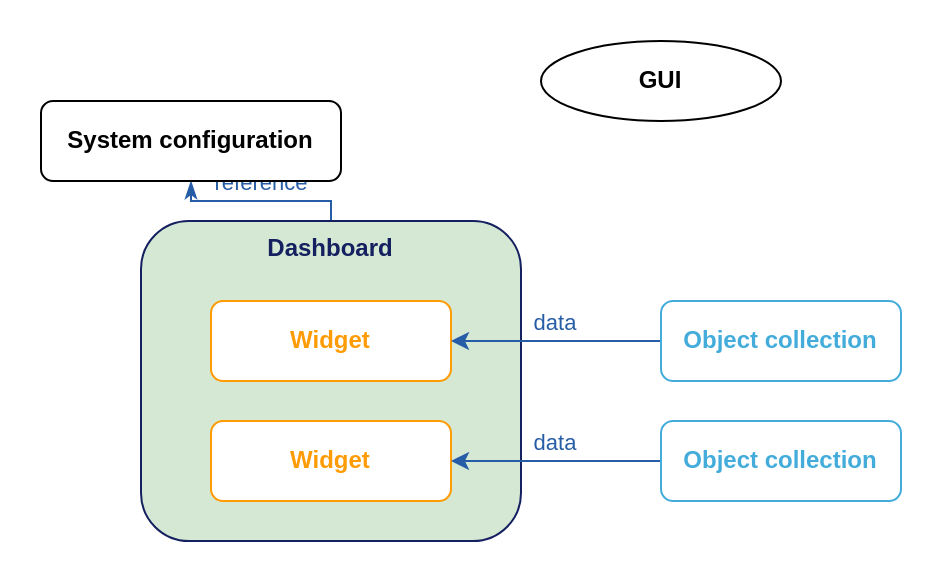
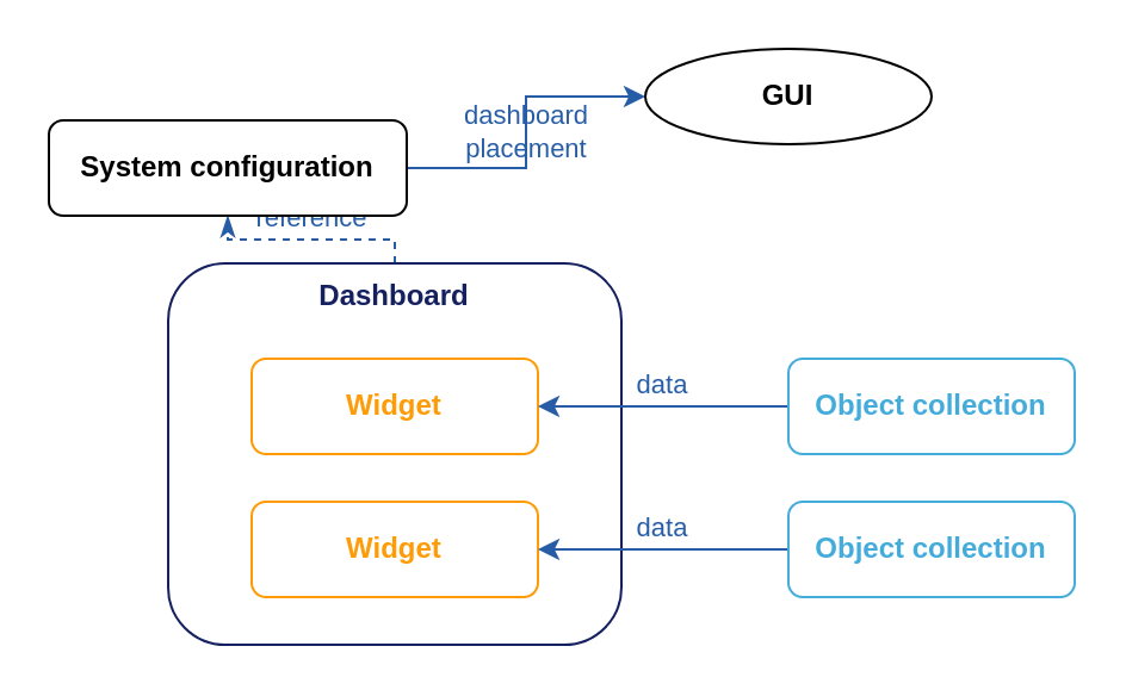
  <mxCell id="0" />
  <mxCell id="1" parent="0" />
- <mxCell id="2" value="reference" style="edgeStyle=orthogonalEdgeStyle;curved=0;rounded=0;html=1;exitX=0.5;exitY=0;exitDx=0;exitDy=0;entryX=0.5;entryY=1;entryDx=0;entryDy=0;endArrow=classicThin;endFill=1;fillColor=#265DA6;strokeColor=#265DA6;labelPosition=center;verticalLabelPosition=top;align=center;verticalAlign=bottom;fontColor=#265DA6;" edge="1" parent="1" source="3" target="11"><mxGeometry relative="1" as="geometry" /></mxCell>
- <mxCell id="3" value="Dashboard" style="rounded=1;whiteSpace=wrap;html=1;fillColor=#d5e8d4;fontColor=#14205F;strokeColor=#14205F;fontStyle=1;verticalAlign=top;" vertex="1" parent="1"><mxGeometry x="70" y="110" width="190" height="160" as="geometry" /></mxCell>
+ <mxCell id="2" value="reference" style="edgeStyle=orthogonalEdgeStyle;curved=0;rounded=0;html=1;exitX=0.5;exitY=0;exitDx=0;exitDy=0;entryX=0.5;entryY=1;entryDx=0;entryDy=0;endArrow=classicThin;endFill=1;fillColor=#265DA6;strokeColor=#265DA6;labelPosition=center;verticalLabelPosition=top;align=center;verticalAlign=bottom;fontColor=#265DA6;dashed=1;" edge="1" parent="1" source="3" target="11"><mxGeometry relative="1" as="geometry" /></mxCell>
+ <mxCell id="3" value="Dashboard" style="rounded=1;whiteSpace=wrap;html=1;fillColor=#ffffff;fontColor=#14205F;strokeColor=#14205F;fontStyle=1;verticalAlign=top;" vertex="1" parent="1"><mxGeometry x="70" y="110" width="190" height="160" as="geometry" /></mxCell>
  <mxCell id="4" value="Widget" style="rounded=1;whiteSpace=wrap;html=1;fillColor=#ffffff;fontColor=#FF9B05;strokeColor=#FF9B05;fontStyle=1" vertex="1" parent="1"><mxGeometry x="105" y="150" width="120" height="40" as="geometry" /></mxCell>
  <mxCell id="5" value="Widget" style="rounded=1;whiteSpace=wrap;html=1;fillColor=#ffffff;fontColor=#FF9B05;strokeColor=#FF9B05;fontStyle=1" vertex="1" parent="1"><mxGeometry x="105" y="210" width="120" height="40" as="geometry" /></mxCell>
  <mxCell id="6" value="data" style="edgeStyle=orthogonalEdgeStyle;curved=0;rounded=0;html=1;exitX=0;exitY=0.5;exitDx=0;exitDy=0;entryX=1;entryY=0.5;entryDx=0;entryDy=0;endArrow=classic;fillColor=#265DA6;strokeColor=#265DA6;endFill=1;labelPosition=center;verticalLabelPosition=top;align=center;verticalAlign=bottom;fontColor=#265DA6;" edge="1" parent="1" source="7" target="4"><mxGeometry relative="1" as="geometry" /></mxCell>
  <mxCell id="7" value="Object collection" style="rounded=1;whiteSpace=wrap;html=1;fillColor=#ffffff;fontColor=#44ACDB;strokeColor=#44ACDB;fontStyle=1" vertex="1" parent="1"><mxGeometry x="330" y="150" width="120" height="40" as="geometry" /></mxCell>
  <mxCell id="8" value="data" style="edgeStyle=orthogonalEdgeStyle;curved=0;rounded=0;html=1;exitX=0;exitY=0.5;exitDx=0;exitDy=0;endArrow=classic;fillColor=#265DA6;strokeColor=#265DA6;endFill=1;labelPosition=center;verticalLabelPosition=top;align=center;verticalAlign=bottom;fontColor=#265DA6;" edge="1" parent="1" source="9" target="5"><mxGeometry relative="1" as="geometry" /></mxCell>
  <mxCell id="9" value="Object collection" style="rounded=1;whiteSpace=wrap;html=1;fillColor=#ffffff;fontColor=#44ACDB;strokeColor=#44ACDB;fontStyle=1" vertex="1" parent="1"><mxGeometry x="330" y="210" width="120" height="40" as="geometry" /></mxCell>
+ <mxCell id="10" value="&lt;div&gt;dashboard&lt;/div&gt;&lt;div&gt;placement&lt;/div&gt;" style="edgeStyle=orthogonalEdgeStyle;curved=0;rounded=0;html=1;exitX=1;exitY=0.5;exitDx=0;exitDy=0;entryX=0;entryY=0.5;entryDx=0;entryDy=0;endArrow=classic;fillColor=#265DA6;strokeColor=#265DA6;endFill=1;labelPosition=center;verticalLabelPosition=middle;align=center;verticalAlign=middle;fontColor=#265DA6;labelBackgroundColor=none;" edge="1" parent="1" source="11" target="12"><mxGeometry x="0.004" relative="1" as="geometry"><mxPoint as="offset" /></mxGeometry></mxCell>
  <mxCell id="11" value="System configuration" style="rounded=1;whiteSpace=wrap;html=1;fontStyle=1" vertex="1" parent="1"><mxGeometry x="20" y="50" width="150" height="40" as="geometry" /></mxCell>
  <mxCell id="12" value="GUI" style="ellipse;whiteSpace=wrap;html=1;fontStyle=1;" vertex="1" parent="1"><mxGeometry x="270" y="20" width="120" height="40" as="geometry" /></mxCell>
